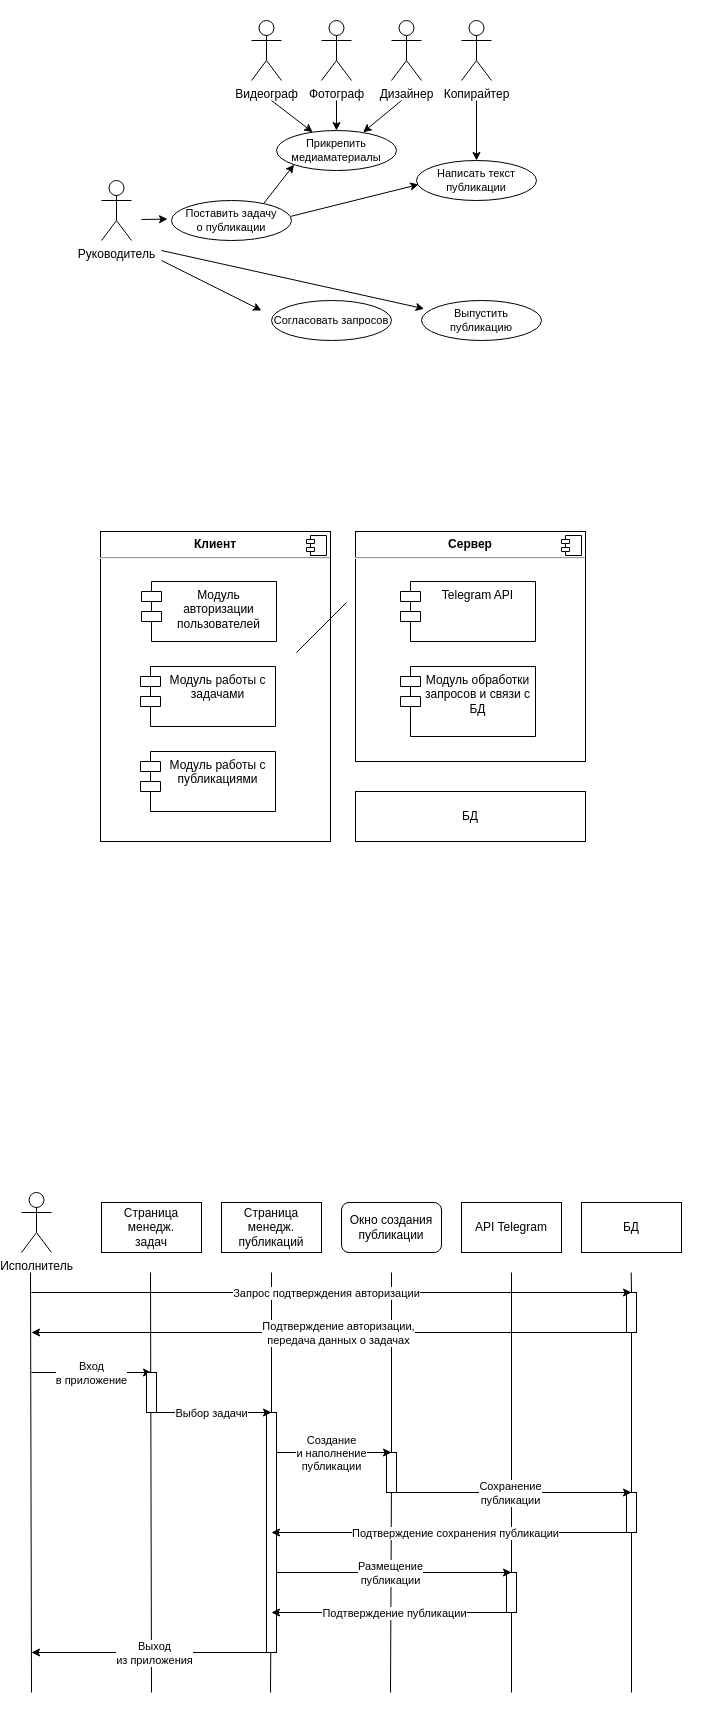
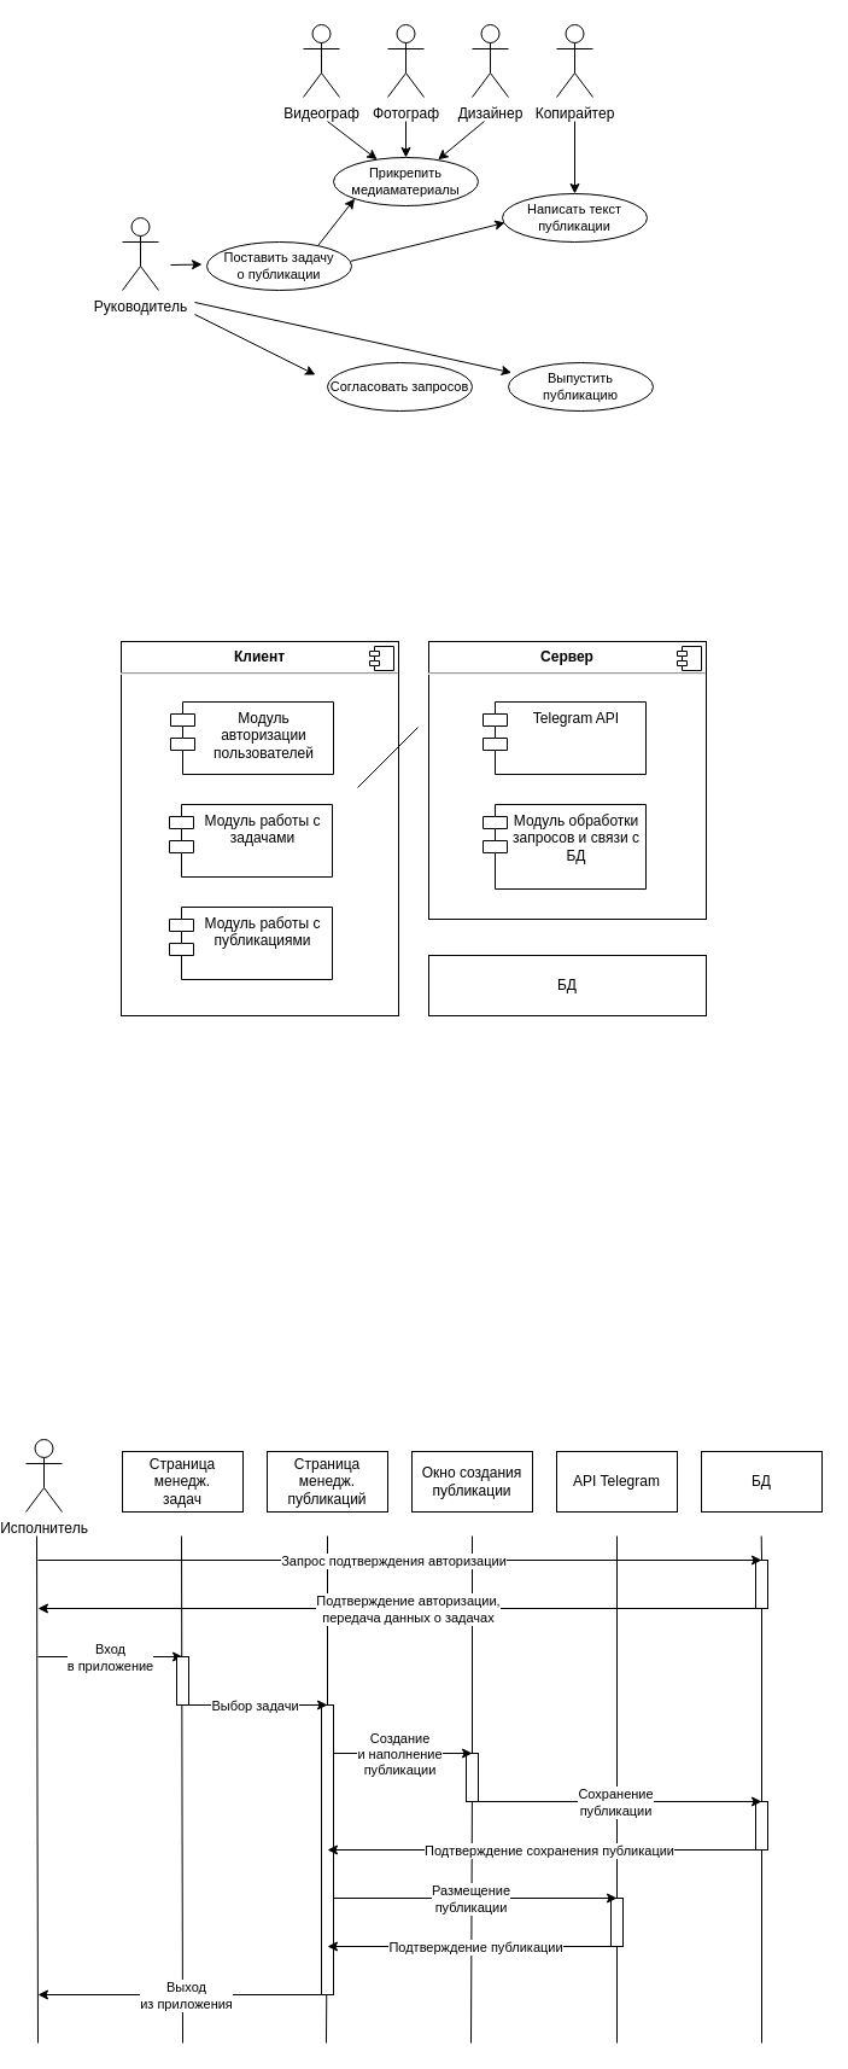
  <mxCell id="0" />
  <mxCell id="1" parent="0" />
  <mxCell id="2" value="&lt;p style=&quot;margin:0px;margin-top:6px;text-align:center;&quot;&gt;&lt;b&gt;Клиент&lt;/b&gt;&lt;/p&gt;&lt;hr&gt;&lt;p style=&quot;margin:0px;margin-left:8px;&quot;&gt;&lt;br&gt;&lt;/p&gt;" style="align=left;overflow=fill;html=1;dropTarget=0;whiteSpace=wrap;" parent="1" vertex="1"><mxGeometry x="99" y="531" width="230" height="310" as="geometry" /></mxCell>
  <mxCell id="3" value="" style="shape=component;jettyWidth=8;jettyHeight=4;" parent="2" vertex="1"><mxGeometry x="1" width="20" height="20" relative="1" as="geometry"><mxPoint x="-24" y="4" as="offset" /></mxGeometry></mxCell>
  <mxCell id="4" value="&lt;p style=&quot;margin:0px;margin-top:6px;text-align:center;&quot;&gt;&lt;b&gt;Сервер&lt;/b&gt;&lt;/p&gt;&lt;hr&gt;&lt;p style=&quot;margin:0px;margin-left:8px;&quot;&gt;&lt;br&gt;&lt;/p&gt;" style="align=left;overflow=fill;html=1;dropTarget=0;whiteSpace=wrap;" parent="1" vertex="1"><mxGeometry x="354" y="531" width="230" height="230" as="geometry" /></mxCell>
  <mxCell id="5" value="" style="shape=component;jettyWidth=8;jettyHeight=4;" parent="4" vertex="1"><mxGeometry x="1" width="20" height="20" relative="1" as="geometry"><mxPoint x="-24" y="4" as="offset" /></mxGeometry></mxCell>
  <mxCell id="6" value="Руководитель" style="shape=umlActor;verticalLabelPosition=bottom;verticalAlign=top;html=1;outlineConnect=0;" parent="1" vertex="1"><mxGeometry x="100" y="180" width="30" height="60" as="geometry" /></mxCell>
  <mxCell id="7" value="Поставить задачу&lt;br style=&quot;font-size: 11px;&quot;&gt;о публикации" style="ellipse;whiteSpace=wrap;html=1;fontSize=11;" parent="1" vertex="1"><mxGeometry x="170" y="200" width="120" height="40" as="geometry" /></mxCell>
  <mxCell id="8" value="Копирайтер" style="shape=umlActor;verticalLabelPosition=bottom;verticalAlign=top;html=1;outlineConnect=0;" parent="1" vertex="1"><mxGeometry x="460" y="20" width="30" height="60" as="geometry" /></mxCell>
  <mxCell id="9" value="Написать текст&lt;br&gt;публикации" style="ellipse;whiteSpace=wrap;html=1;fontSize=11;" parent="1" vertex="1"><mxGeometry x="415" y="160" width="120" height="40" as="geometry" /></mxCell>
  <mxCell id="10" value="Прикрепить&lt;br&gt;медиаматериалы" style="ellipse;whiteSpace=wrap;html=1;fontSize=11;" parent="1" vertex="1"><mxGeometry x="275" y="130" width="120" height="40" as="geometry" /></mxCell>
  <mxCell id="11" value="Согласовать запросов" style="ellipse;whiteSpace=wrap;html=1;fontSize=11;" parent="1" vertex="1"><mxGeometry x="270" y="300" width="120" height="40" as="geometry" /></mxCell>
  <mxCell id="12" value="Выпустить публикацию" style="ellipse;whiteSpace=wrap;html=1;fontSize=11;" parent="1" vertex="1"><mxGeometry x="420" y="300" width="120" height="40" as="geometry" /></mxCell>
  <mxCell id="13" value="Фотограф" style="shape=umlActor;verticalLabelPosition=bottom;verticalAlign=top;html=1;outlineConnect=0;" parent="1" vertex="1"><mxGeometry x="320" y="20" width="30" height="60" as="geometry" /></mxCell>
  <mxCell id="14" value="Видеограф" style="shape=umlActor;verticalLabelPosition=bottom;verticalAlign=top;html=1;outlineConnect=0;" parent="1" vertex="1"><mxGeometry x="250" y="20" width="30" height="60" as="geometry" /></mxCell>
  <mxCell id="15" value="Дизайнер" style="shape=umlActor;verticalLabelPosition=bottom;verticalAlign=top;html=1;outlineConnect=0;" parent="1" vertex="1"><mxGeometry x="390" y="20" width="30" height="60" as="geometry" /></mxCell>
  <mxCell id="16" value="" style="endArrow=classic;html=1;rounded=0;entryX=0.022;entryY=0.206;entryDx=0;entryDy=0;entryPerimeter=0;" parent="1" target="12" edge="1"><mxGeometry width="50" height="50" relative="1" as="geometry"><mxPoint x="160" y="250" as="sourcePoint" /><mxPoint x="410" y="170" as="targetPoint" /></mxGeometry></mxCell>
  <mxCell id="17" value="" style="endArrow=classic;html=1;rounded=0;" parent="1" edge="1"><mxGeometry width="50" height="50" relative="1" as="geometry"><mxPoint x="160" y="260" as="sourcePoint" /><mxPoint x="260" y="310" as="targetPoint" /></mxGeometry></mxCell>
  <mxCell id="18" value="" style="endArrow=classic;html=1;rounded=0;entryX=-0.033;entryY=0.465;entryDx=0;entryDy=0;entryPerimeter=0;" parent="1" target="7" edge="1"><mxGeometry width="50" height="50" relative="1" as="geometry"><mxPoint x="140" y="219" as="sourcePoint" /><mxPoint x="410" y="170" as="targetPoint" /></mxGeometry></mxCell>
  <mxCell id="19" value="" style="endArrow=classic;html=1;rounded=0;exitX=0.995;exitY=0.396;exitDx=0;exitDy=0;exitPerimeter=0;entryX=0.018;entryY=0.6;entryDx=0;entryDy=0;entryPerimeter=0;" parent="1" source="7" target="9" edge="1"><mxGeometry width="50" height="50" relative="1" as="geometry"><mxPoint x="300" y="210" as="sourcePoint" /><mxPoint x="410" y="180" as="targetPoint" /></mxGeometry></mxCell>
  <mxCell id="20" value="" style="endArrow=classic;html=1;rounded=0;exitX=0.769;exitY=0.071;exitDx=0;exitDy=0;exitPerimeter=0;entryX=0;entryY=1;entryDx=0;entryDy=0;" parent="1" source="7" target="10" edge="1"><mxGeometry width="50" height="50" relative="1" as="geometry"><mxPoint x="300" y="130" as="sourcePoint" /><mxPoint x="350" y="80" as="targetPoint" /></mxGeometry></mxCell>
  <mxCell id="21" value="" style="endArrow=classic;html=1;rounded=0;" parent="1" target="10" edge="1"><mxGeometry width="50" height="50" relative="1" as="geometry"><mxPoint x="270" y="100" as="sourcePoint" /><mxPoint x="390" y="90" as="targetPoint" /></mxGeometry></mxCell>
  <mxCell id="22" value="" style="endArrow=classic;html=1;rounded=0;entryX=0.5;entryY=0;entryDx=0;entryDy=0;" parent="1" target="10" edge="1"><mxGeometry width="50" height="50" relative="1" as="geometry"><mxPoint x="335" y="100" as="sourcePoint" /><mxPoint x="390" y="90" as="targetPoint" /></mxGeometry></mxCell>
  <mxCell id="23" value="" style="endArrow=classic;html=1;rounded=0;entryX=0.722;entryY=0.045;entryDx=0;entryDy=0;entryPerimeter=0;" parent="1" target="10" edge="1"><mxGeometry width="50" height="50" relative="1" as="geometry"><mxPoint x="400" y="100" as="sourcePoint" /><mxPoint x="420" y="70" as="targetPoint" /></mxGeometry></mxCell>
  <mxCell id="24" value="" style="endArrow=classic;html=1;rounded=0;entryX=0.5;entryY=0;entryDx=0;entryDy=0;" parent="1" target="9" edge="1"><mxGeometry width="50" height="50" relative="1" as="geometry"><mxPoint x="475" y="100" as="sourcePoint" /><mxPoint x="420" y="70" as="targetPoint" /></mxGeometry></mxCell>
  <mxCell id="25" value="Модуль авторизации пользователей" style="shape=module;align=left;spacingLeft=20;align=center;verticalAlign=top;whiteSpace=wrap;html=1;" parent="1" vertex="1"><mxGeometry x="140" y="581" width="135" height="60" as="geometry" /></mxCell>
  <mxCell id="26" value="Модуль работы с задачами" style="shape=module;align=left;spacingLeft=20;align=center;verticalAlign=top;whiteSpace=wrap;html=1;" parent="1" vertex="1"><mxGeometry x="139" y="666" width="135" height="60" as="geometry" /></mxCell>
  <mxCell id="27" value="БД" style="html=1;whiteSpace=wrap;" parent="1" vertex="1"><mxGeometry x="354" y="791" width="230" height="50" as="geometry" /></mxCell>
  <mxCell id="28" value="Telegram API" style="shape=module;align=left;spacingLeft=20;align=center;verticalAlign=top;whiteSpace=wrap;html=1;" parent="1" vertex="1"><mxGeometry x="399" y="581" width="135" height="60" as="geometry" /></mxCell>
  <mxCell id="29" value="Модуль обработки запросов и связи с БД" style="shape=module;align=left;spacingLeft=20;align=center;verticalAlign=top;whiteSpace=wrap;html=1;" parent="1" vertex="1"><mxGeometry x="399" y="666" width="135" height="70" as="geometry" /></mxCell>
  <mxCell id="30" value="Модуль работы с публикациями" style="shape=module;align=left;spacingLeft=20;align=center;verticalAlign=top;whiteSpace=wrap;html=1;" parent="1" vertex="1"><mxGeometry x="139" y="751" width="135" height="60" as="geometry" /></mxCell>
  <mxCell id="31" value="" style="endArrow=none;html=1;rounded=0;" parent="1" edge="1"><mxGeometry width="50" height="50" relative="1" as="geometry"><mxPoint x="29" y="1272" as="sourcePoint" /><mxPoint x="30" y="1692" as="targetPoint" /></mxGeometry></mxCell>
  <mxCell id="32" value="Страница&lt;br&gt;менедж.&lt;br&gt;задач" style="rounded=0;whiteSpace=wrap;html=1;" parent="1" vertex="1"><mxGeometry x="100" y="1202" width="100" height="50" as="geometry" /></mxCell>
  <mxCell id="33" value="Исполнитель" style="shape=umlActor;verticalLabelPosition=bottom;verticalAlign=top;html=1;outlineConnect=0;" parent="1" vertex="1"><mxGeometry x="20" y="1192" width="30" height="60" as="geometry" /></mxCell>
- <mxCell id="34" value="Окно создания публикации" style="whiteSpace=wrap;html=1;rounded=1;" parent="1" vertex="1"><mxGeometry x="340" y="1202" width="100" height="50" as="geometry" /></mxCell>
+ <mxCell id="34" value="Окно создания публикации" style="rounded=0;whiteSpace=wrap;html=1;" parent="1" vertex="1"><mxGeometry x="340" y="1202" width="100" height="50" as="geometry" /></mxCell>
  <mxCell id="35" value="Страница&lt;br&gt;менедж.&lt;br&gt;публикаций" style="rounded=0;whiteSpace=wrap;html=1;" parent="1" vertex="1"><mxGeometry x="220" y="1202" width="100" height="50" as="geometry" /></mxCell>
  <mxCell id="36" value="" style="endArrow=none;html=1;rounded=0;" parent="1" source="66" edge="1"><mxGeometry width="50" height="50" relative="1" as="geometry"><mxPoint x="270" y="1272" as="sourcePoint" /><mxPoint x="269" y="1692" as="targetPoint" /></mxGeometry></mxCell>
  <mxCell id="37" value="" style="endArrow=classic;html=1;rounded=0;" parent="1" edge="1"><mxGeometry width="50" height="50" relative="1" as="geometry"><mxPoint x="30" y="1372" as="sourcePoint" /><mxPoint x="150" y="1372" as="targetPoint" /></mxGeometry></mxCell>
  <mxCell id="38" value="Вход&lt;br&gt;в приложение" style="edgeLabel;html=1;align=center;verticalAlign=middle;resizable=0;points=[];" parent="37" vertex="1" connectable="0"><mxGeometry x="-0.019" relative="1" as="geometry"><mxPoint as="offset" /></mxGeometry></mxCell>
  <mxCell id="39" value="" style="endArrow=none;html=1;rounded=0;" parent="1" edge="1"><mxGeometry width="50" height="50" relative="1" as="geometry"><mxPoint x="149" y="1272" as="sourcePoint" /><mxPoint x="150" y="1692" as="targetPoint" /></mxGeometry></mxCell>
  <mxCell id="40" value="" style="endArrow=none;html=1;rounded=0;" parent="1" source="48" edge="1"><mxGeometry width="50" height="50" relative="1" as="geometry"><mxPoint x="390" y="1272" as="sourcePoint" /><mxPoint x="389" y="1692" as="targetPoint" /></mxGeometry></mxCell>
  <mxCell id="41" value="" style="endArrow=none;html=1;rounded=0;" parent="1" edge="1"><mxGeometry width="50" height="50" relative="1" as="geometry"><mxPoint x="510" y="1272" as="sourcePoint" /><mxPoint x="510" y="1692" as="targetPoint" /></mxGeometry></mxCell>
  <mxCell id="42" value="API Telegram" style="rounded=0;whiteSpace=wrap;html=1;" parent="1" vertex="1"><mxGeometry x="460" y="1202" width="100" height="50" as="geometry" /></mxCell>
  <mxCell id="43" value="БД" style="rounded=0;whiteSpace=wrap;html=1;" parent="1" vertex="1"><mxGeometry x="580" y="1202" width="100" height="50" as="geometry" /></mxCell>
  <mxCell id="44" value="" style="endArrow=none;html=1;rounded=0;" parent="1" source="50" edge="1"><mxGeometry width="50" height="50" relative="1" as="geometry"><mxPoint x="629.66" y="1272" as="sourcePoint" /><mxPoint x="630" y="1692" as="targetPoint" /></mxGeometry></mxCell>
  <mxCell id="45" value="" style="rounded=0;whiteSpace=wrap;html=1;" parent="1" vertex="1"><mxGeometry x="145" y="1372" width="10" height="40" as="geometry" /></mxCell>
  <mxCell id="46" value="" style="endArrow=none;html=1;rounded=0;" parent="1" target="66" edge="1"><mxGeometry width="50" height="50" relative="1" as="geometry"><mxPoint x="270" y="1272" as="sourcePoint" /><mxPoint x="269" y="1692" as="targetPoint" /></mxGeometry></mxCell>
  <mxCell id="47" value="" style="endArrow=none;html=1;rounded=0;" parent="1" target="48" edge="1"><mxGeometry width="50" height="50" relative="1" as="geometry"><mxPoint x="390" y="1272" as="sourcePoint" /><mxPoint x="389" y="1692" as="targetPoint" /></mxGeometry></mxCell>
  <mxCell id="48" value="" style="rounded=0;whiteSpace=wrap;html=1;" parent="1" vertex="1"><mxGeometry x="385" y="1452" width="10" height="40" as="geometry" /></mxCell>
  <mxCell id="49" value="" style="rounded=0;whiteSpace=wrap;html=1;" parent="1" vertex="1"><mxGeometry x="625" y="1292" width="10" height="40" as="geometry" /></mxCell>
  <mxCell id="50" value="" style="rounded=0;whiteSpace=wrap;html=1;" parent="1" vertex="1"><mxGeometry x="625" y="1492" width="10" height="40" as="geometry" /></mxCell>
  <mxCell id="51" value="" style="rounded=0;whiteSpace=wrap;html=1;" parent="1" vertex="1"><mxGeometry x="505" y="1572" width="10" height="40" as="geometry" /></mxCell>
  <mxCell id="52" value="" style="endArrow=classic;html=1;rounded=0;" parent="1" edge="1"><mxGeometry width="50" height="50" relative="1" as="geometry"><mxPoint x="270" y="1652" as="sourcePoint" /><mxPoint x="30" y="1652" as="targetPoint" /></mxGeometry></mxCell>
  <mxCell id="53" value="Выход&lt;br&gt;из приложения" style="edgeLabel;html=1;align=center;verticalAlign=middle;resizable=0;points=[];" parent="52" vertex="1" connectable="0"><mxGeometry x="-0.019" relative="1" as="geometry"><mxPoint as="offset" /></mxGeometry></mxCell>
  <mxCell id="54" value="" style="endArrow=classic;html=1;rounded=0;" parent="1" edge="1"><mxGeometry width="50" height="50" relative="1" as="geometry"><mxPoint x="270" y="1572" as="sourcePoint" /><mxPoint x="510" y="1572" as="targetPoint" /></mxGeometry></mxCell>
  <mxCell id="55" value="Размещение&lt;br&gt;публикации" style="edgeLabel;html=1;align=center;verticalAlign=middle;resizable=0;points=[];" parent="54" vertex="1" connectable="0"><mxGeometry x="-0.019" relative="1" as="geometry"><mxPoint as="offset" /></mxGeometry></mxCell>
  <mxCell id="56" value="" style="endArrow=classic;html=1;rounded=0;" parent="1" edge="1"><mxGeometry width="50" height="50" relative="1" as="geometry"><mxPoint x="270" y="1452" as="sourcePoint" /><mxPoint x="390" y="1452" as="targetPoint" /></mxGeometry></mxCell>
  <mxCell id="57" value="Создание&lt;br&gt;и наполнение&lt;br&gt;публикации" style="edgeLabel;html=1;align=center;verticalAlign=middle;resizable=0;points=[];" parent="56" vertex="1" connectable="0"><mxGeometry x="-0.019" relative="1" as="geometry"><mxPoint as="offset" /></mxGeometry></mxCell>
  <mxCell id="58" value="" style="endArrow=classic;html=1;rounded=0;" parent="1" edge="1"><mxGeometry width="50" height="50" relative="1" as="geometry"><mxPoint x="390" y="1492" as="sourcePoint" /><mxPoint x="630" y="1492" as="targetPoint" /></mxGeometry></mxCell>
  <mxCell id="59" value="Сохранение&lt;br&gt;публикации" style="edgeLabel;html=1;align=center;verticalAlign=middle;resizable=0;points=[];" parent="58" vertex="1" connectable="0"><mxGeometry x="-0.019" relative="1" as="geometry"><mxPoint as="offset" /></mxGeometry></mxCell>
  <mxCell id="60" value="" style="endArrow=classic;html=1;rounded=0;" parent="1" edge="1"><mxGeometry width="50" height="50" relative="1" as="geometry"><mxPoint x="630" y="1332" as="sourcePoint" /><mxPoint x="30" y="1332" as="targetPoint" /></mxGeometry></mxCell>
  <mxCell id="61" value="Подтверждение авторизации,&lt;br&gt;передача данных о задачах" style="edgeLabel;html=1;align=center;verticalAlign=middle;resizable=0;points=[];" parent="60" vertex="1" connectable="0"><mxGeometry x="-0.019" relative="1" as="geometry"><mxPoint as="offset" /></mxGeometry></mxCell>
  <mxCell id="62" value="" style="endArrow=classic;html=1;rounded=0;" parent="1" edge="1"><mxGeometry width="50" height="50" relative="1" as="geometry"><mxPoint x="30" y="1292" as="sourcePoint" /><mxPoint x="630" y="1292" as="targetPoint" /></mxGeometry></mxCell>
  <mxCell id="63" value="Запрос подтверждения авторизации" style="edgeLabel;html=1;align=center;verticalAlign=middle;resizable=0;points=[];" parent="62" vertex="1" connectable="0"><mxGeometry x="-0.019" relative="1" as="geometry"><mxPoint as="offset" /></mxGeometry></mxCell>
  <mxCell id="64" value="" style="endArrow=none;html=1;rounded=0;" parent="1" target="50" edge="1"><mxGeometry width="50" height="50" relative="1" as="geometry"><mxPoint x="630" y="1332" as="sourcePoint" /><mxPoint x="630" y="1692" as="targetPoint" /></mxGeometry></mxCell>
  <mxCell id="65" value="" style="endArrow=none;html=1;rounded=0;" parent="1" edge="1"><mxGeometry width="50" height="50" relative="1" as="geometry"><mxPoint x="629.71" y="1272" as="sourcePoint" /><mxPoint x="630" y="1292" as="targetPoint" /></mxGeometry></mxCell>
  <mxCell id="66" value="" style="rounded=0;whiteSpace=wrap;html=1;" parent="1" vertex="1"><mxGeometry x="265" y="1412" width="10" height="240" as="geometry" /></mxCell>
  <mxCell id="67" value="" style="endArrow=classic;html=1;rounded=0;" parent="1" edge="1"><mxGeometry width="50" height="50" relative="1" as="geometry"><mxPoint x="150" y="1412" as="sourcePoint" /><mxPoint x="270" y="1412" as="targetPoint" /></mxGeometry></mxCell>
  <mxCell id="68" value="Выбор&amp;nbsp;задачи" style="edgeLabel;html=1;align=center;verticalAlign=middle;resizable=0;points=[];" parent="67" vertex="1" connectable="0"><mxGeometry x="-0.019" relative="1" as="geometry"><mxPoint as="offset" /></mxGeometry></mxCell>
  <mxCell id="69" value="" style="endArrow=classic;html=1;rounded=0;" parent="1" edge="1"><mxGeometry width="50" height="50" relative="1" as="geometry"><mxPoint x="510" y="1612" as="sourcePoint" /><mxPoint x="270" y="1612" as="targetPoint" /></mxGeometry></mxCell>
  <mxCell id="70" value="Подтверждение публикации" style="edgeLabel;html=1;align=center;verticalAlign=middle;resizable=0;points=[];" parent="69" vertex="1" connectable="0"><mxGeometry x="-0.019" relative="1" as="geometry"><mxPoint as="offset" /></mxGeometry></mxCell>
  <mxCell id="71" value="" style="endArrow=classic;html=1;rounded=0;" parent="1" edge="1"><mxGeometry width="50" height="50" relative="1" as="geometry"><mxPoint x="630" y="1532" as="sourcePoint" /><mxPoint x="270" y="1532" as="targetPoint" /></mxGeometry></mxCell>
  <mxCell id="72" value="Подтверждение сохранения публикации" style="edgeLabel;html=1;align=center;verticalAlign=middle;resizable=0;points=[];" parent="71" vertex="1" connectable="0"><mxGeometry x="-0.019" relative="1" as="geometry"><mxPoint as="offset" /></mxGeometry></mxCell>
  <mxCell id="73" value="" style="endArrow=none;html=1;rounded=0;" edge="1" parent="1"><mxGeometry width="50" height="50" relative="1" as="geometry"><mxPoint x="295" y="652" as="sourcePoint" /><mxPoint x="345" y="602" as="targetPoint" /></mxGeometry></mxCell>
